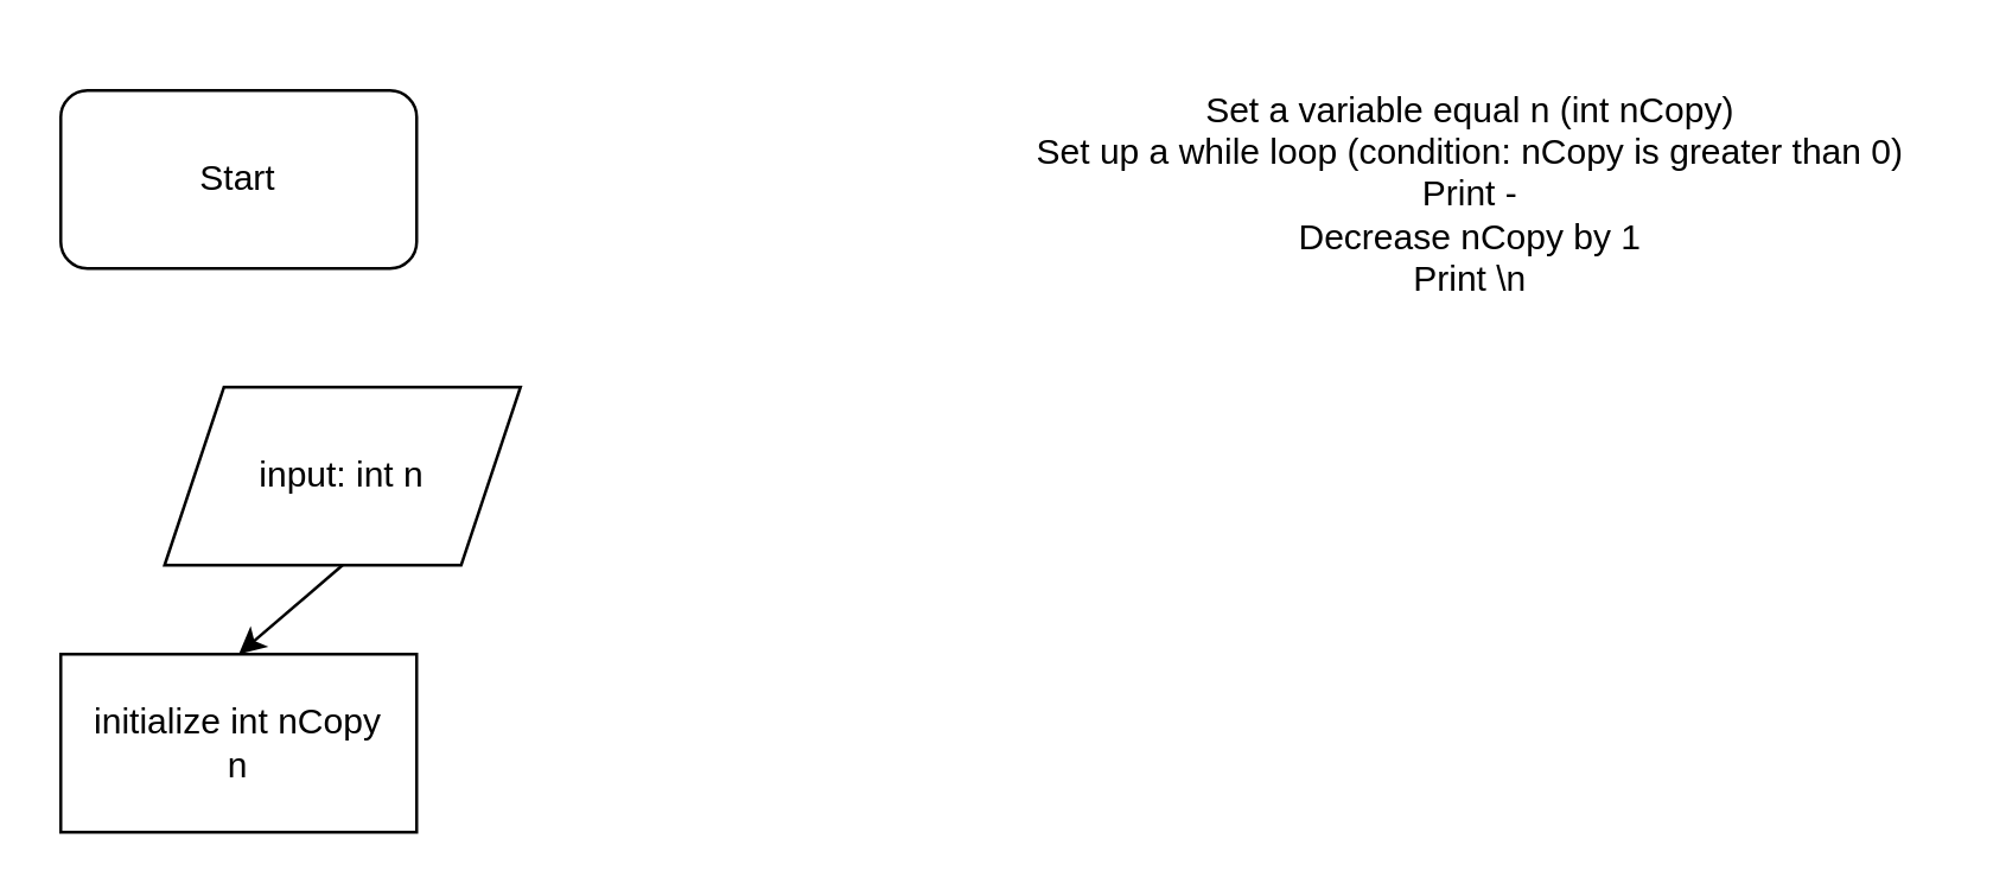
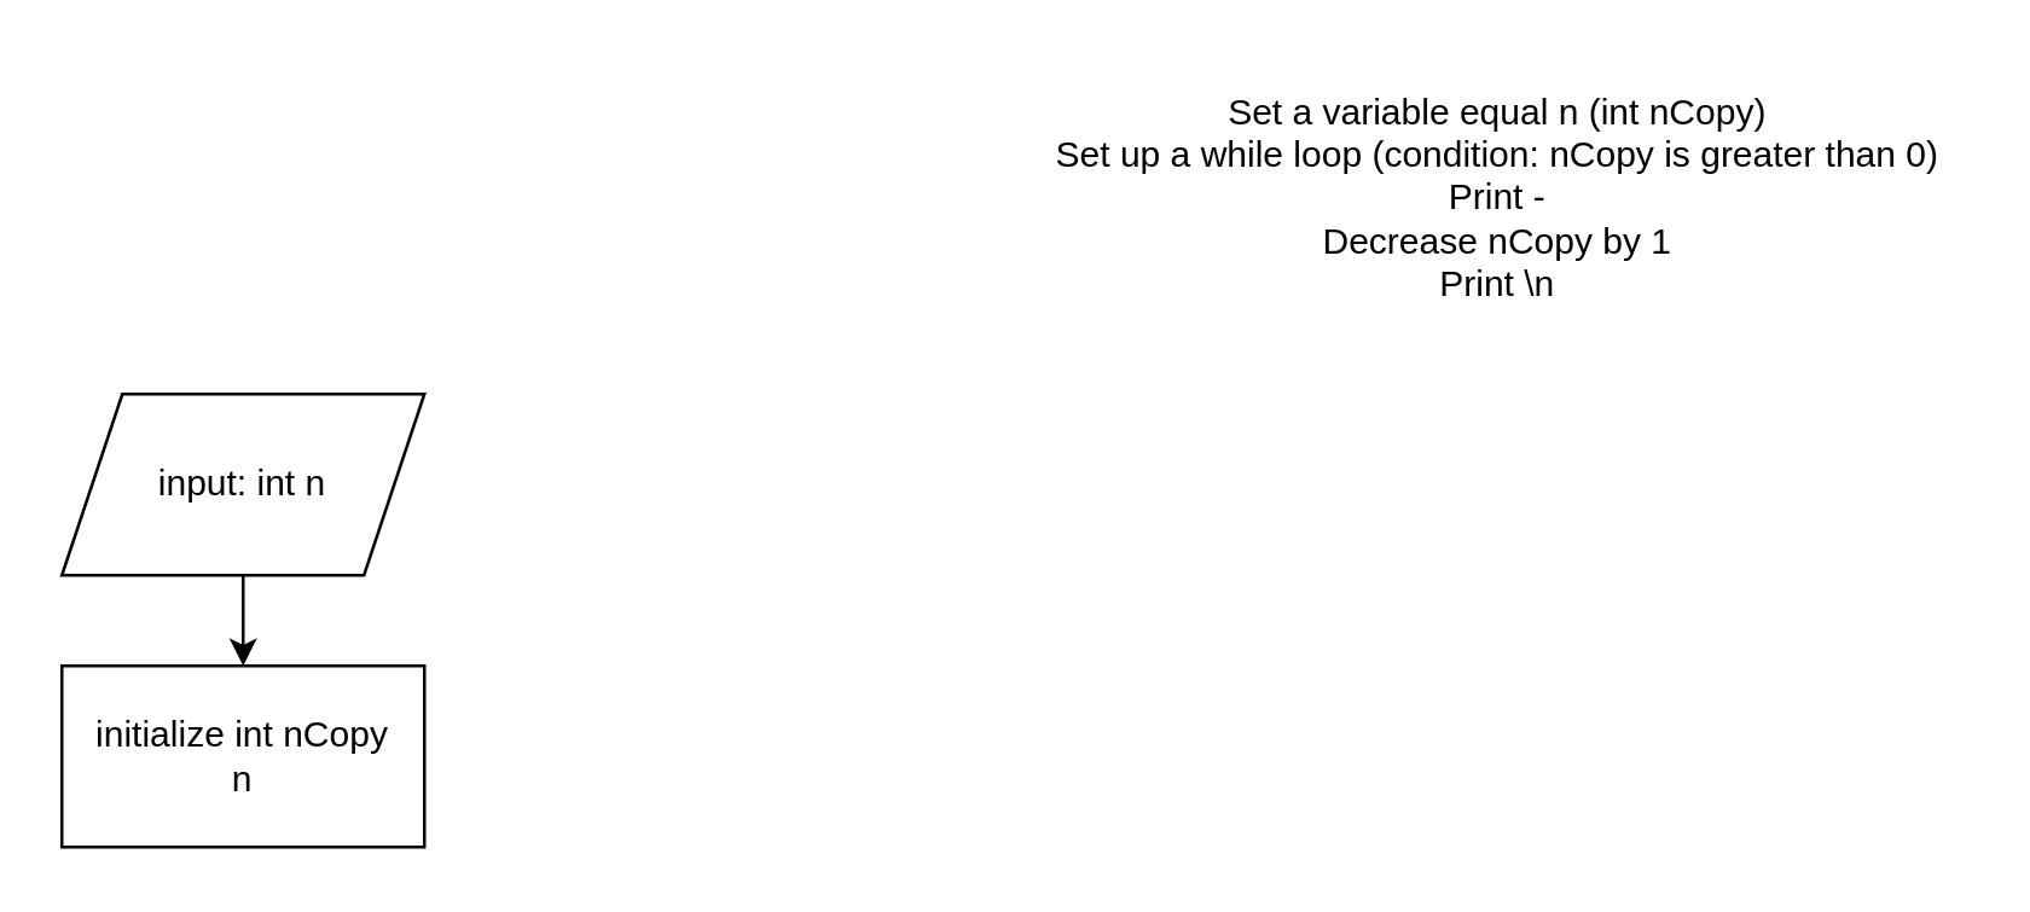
  <mxCell id="0" />
  <mxCell id="1" parent="0" />
- <mxCell id="2" value="Start" style="rounded=1;whiteSpace=wrap;html=1;align=center;" vertex="1" parent="1"><mxGeometry x="20" y="30" width="120" height="60" as="geometry" /></mxCell>
- <mxCell id="3" value="input: int n" style="shape=parallelogram;perimeter=parallelogramPerimeter;whiteSpace=wrap;html=1;fixedSize=1;" vertex="1" parent="1"><mxGeometry x="55" y="130" width="120" height="60" as="geometry" /></mxCell>
+ <mxCell id="3" value="input: int n" style="shape=parallelogram;perimeter=parallelogramPerimeter;whiteSpace=wrap;html=1;fixedSize=1;" vertex="1" parent="1"><mxGeometry x="20" y="130" width="120" height="60" as="geometry" /></mxCell>
  <mxCell id="4" value="Set a variable equal n (int nCopy)&lt;br&gt;Set up a while loop (condition: nCopy is greater than 0)&lt;br&gt;Print -&lt;br&gt;Decrease nCopy by 1&lt;br&gt;Print \n" style="text;html=1;align=center;verticalAlign=middle;resizable=0;points=[];autosize=1;strokeColor=none;fillColor=none;" vertex="1" parent="1"><mxGeometry x="340" y="20" width="310" height="90" as="geometry" /></mxCell>
  <mxCell id="5" value="&lt;div&gt;initialize int nCopy&lt;/div&gt;&lt;div&gt;n&lt;br&gt;&lt;/div&gt;" style="rounded=0;whiteSpace=wrap;html=1;" vertex="1" parent="1"><mxGeometry x="20" y="220" width="120" height="60" as="geometry" /></mxCell>
  <mxCell id="6" value="" style="endArrow=classic;html=1;rounded=0;exitX=0.5;exitY=1;exitDx=0;exitDy=0;" edge="1" parent="1" source="3"><mxGeometry width="50" height="50" relative="1" as="geometry"><mxPoint x="79.58" y="200" as="sourcePoint" /><mxPoint x="80" y="220" as="targetPoint" /></mxGeometry></mxCell>
